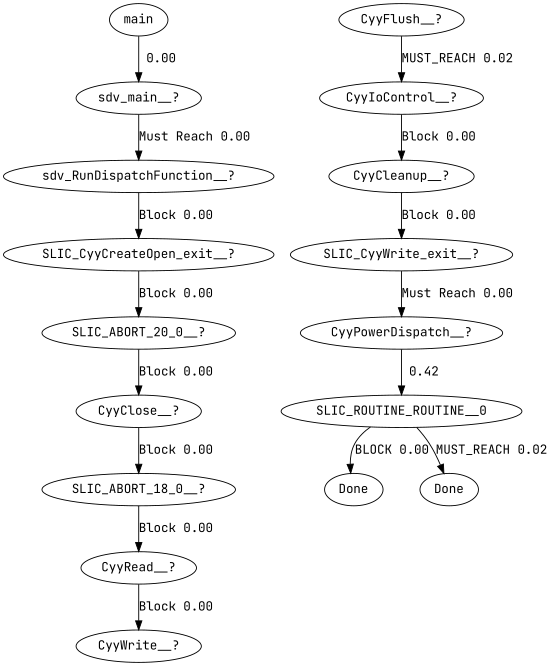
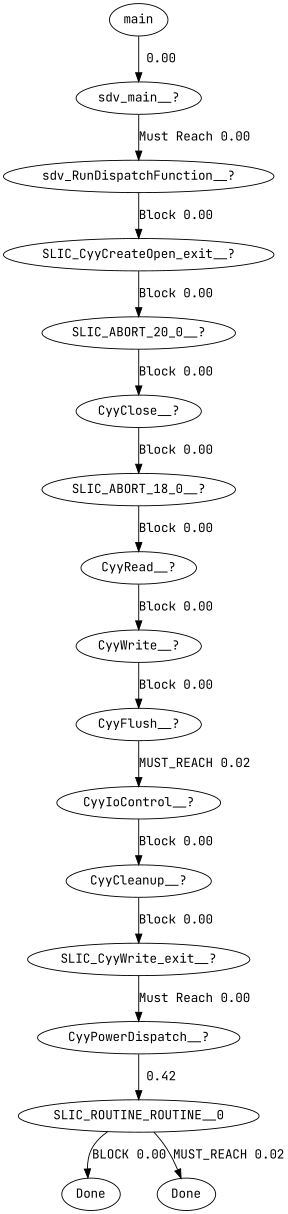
  digraph {
    fontname="JetBrains Mono"
    node [fontname="JetBrains Mono"]
    edge [fontname="JetBrains Mono"]
    n1 [label=main]
    n2 [label="sdv_main__?"]
    n3 [label="sdv_RunDispatchFunction__?"]
    n4 [label="SLIC_CyyCreateOpen_exit__?"]
    n5 [label="SLIC_ABORT_20_0__?"]
    n6 [label="CyyClose__?"]
    n7 [label="SLIC_ABORT_18_0__?"]
    n8 [label="CyyRead__?"]
    n9 [label="CyyWrite__?"]
    n10 [label="CyyFlush__?"]
    n11 [label="CyyIoControl__?"]
    n12 [label="CyyCleanup__?"]
    n13 [label="SLIC_CyyWrite_exit__?"]
    n14 [label="CyyPowerDispatch__?"]
    n15 [label=SLIC_ROUTINE_ROUTINE__0]
    n16 [label=Done]
    n17 [label=Done]
    n1 -> n2 [label=" 0.00"]
    n2 -> n3 [label="Must Reach 0.00"]
    n3 -> n4 [label="Block 0.00"]
    n4 -> n5 [label="Block 0.00"]
    n5 -> n6 [label="Block 0.00"]
    n6 -> n7 [label="Block 0.00"]
    n7 -> n8 [label="Block 0.00"]
    n8 -> n9 [label="Block 0.00"]
+   n9 -> n10 [label="Block 0.00"]
    n10 -> n11 [label="MUST_REACH 0.02"]
    n11 -> n12 [label="Block 0.00"]
    n12 -> n13 [label="Block 0.00"]
    n13 -> n14 [label="Must Reach 0.00"]
    n14 -> n15 [label=" 0.42"]
    n15 -> n16 [label="BLOCK 0.00"]
    n15 -> n17 [label="MUST_REACH 0.02"]
  }
